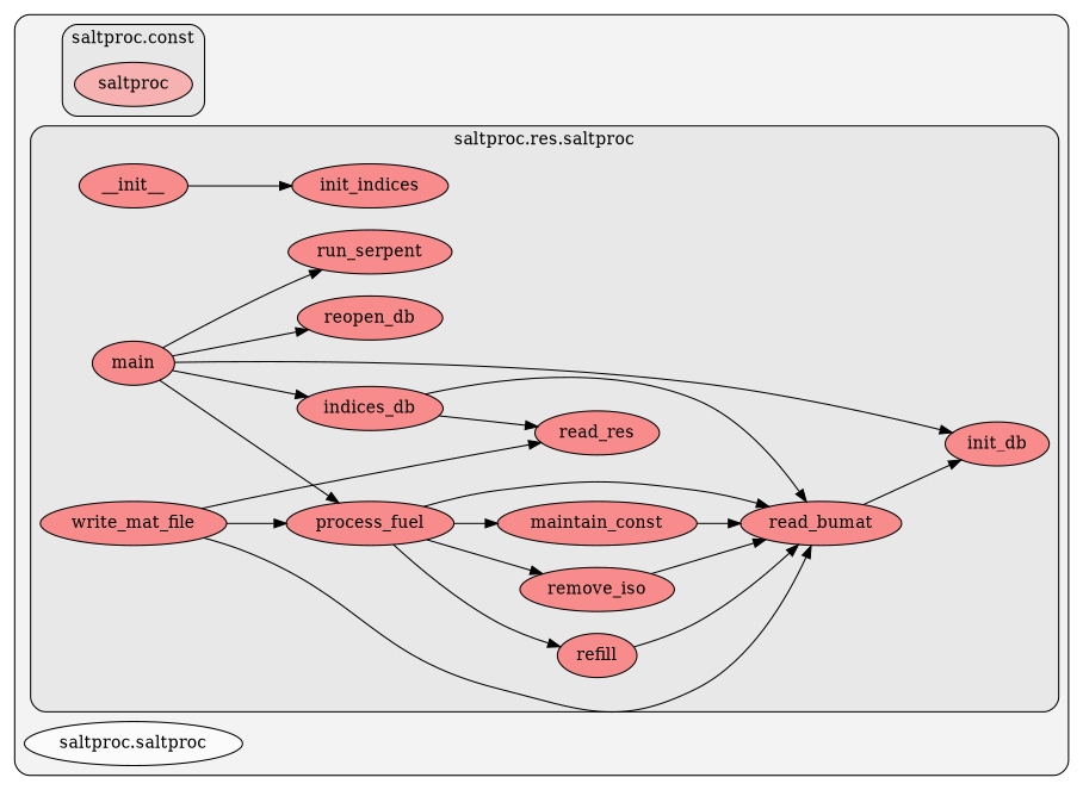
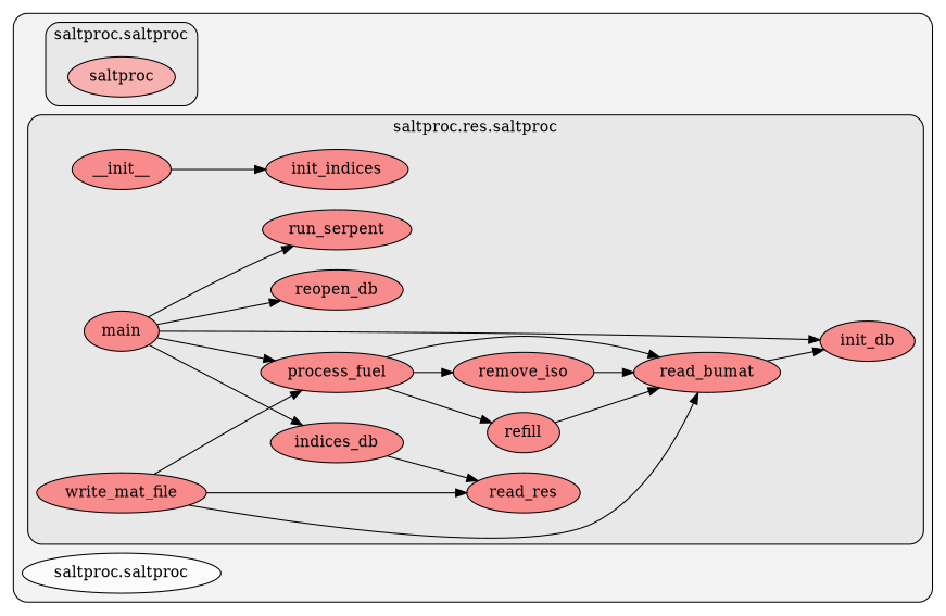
  digraph {
    clusterrank=local
    rankdir=LR
    node [fillcolor="#ff6565b2" fontcolor="#000000" group=0 style=filled]
    edge [color="#000000" style=solid]
    n1 [fillcolor="#ff9999b2" label=saltproc]
    n2 [label=__init__]
    n3 [label=init_db]
    n4 [label=init_indices]
    n5 [label=main]
-   n6 [label=maintain_const]
    n7 [label=process_fuel]
    n8 [label=read_bumat]
    n9 [label=read_res]
    n10 [label=indices_db]
    n11 [label=refill]
    n12 [label=remove_iso]
    n13 [label=reopen_db]
    n14 [label=run_serpent]
    n15 [label=write_mat_file]
    n16 [fillcolor="#ffffffb2" label="saltproc.saltproc"]
    subgraph cluster_1 {
      fillcolor="#80808018"
      style="filled,rounded"
      n16
      subgraph cluster_2 {
        fillcolor="#80808018"
-       label="saltproc.const"
+       label="saltproc.saltproc"
        style="filled,rounded"
        n1
      }
      subgraph cluster_3 {
        fillcolor="#80808018"
        label="saltproc.res.saltproc"
        style="filled,rounded"
        n2
        n3
        n4
        n5
-       n6
        n7
        n8
        n9
        n10
        n11
        n12
        n13
        n14
        n15
      }
    }
    n2 -> n4
    n5 -> n3
    n5 -> n7
    n5 -> n10
    n5 -> n13
    n5 -> n14
-   n6 -> n8
-   n7 -> n6
    n7 -> n8
    n7 -> n11
    n7 -> n12
    n8 -> n3
-   n10 -> n8
    n10 -> n9
    n11 -> n8
    n12 -> n8
    n15 -> n7
    n15 -> n8
    n15 -> n9
  }
